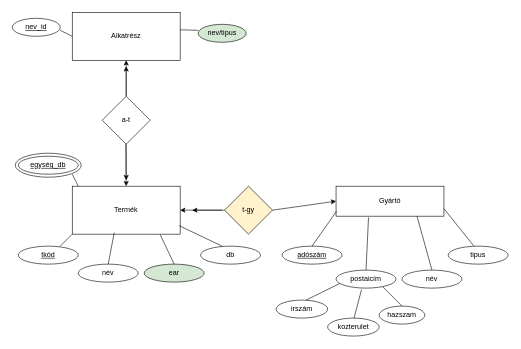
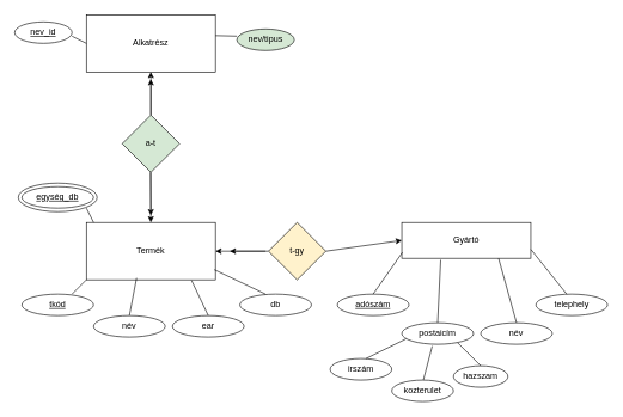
  <mxCell id="0" />
  <mxCell id="1" parent="0" />
  <mxCell id="2" value="Termék" style="rounded=0;whiteSpace=wrap;html=1;" vertex="1" parent="1"><mxGeometry x="120" y="310" width="180" height="80" as="geometry" /></mxCell>
  <mxCell id="3" value="Gyártó" style="rounded=0;whiteSpace=wrap;html=1;" vertex="1" parent="1"><mxGeometry x="560" y="310" width="180" height="50" as="geometry" /></mxCell>
  <mxCell id="4" value="t-gy" style="rhombus;whiteSpace=wrap;html=1;fillColor=#fff2cc;" vertex="1" parent="1"><mxGeometry x="374" y="310" width="80" height="80" as="geometry" /></mxCell>
  <mxCell id="5" value="" style="endArrow=classic;html=1;rounded=0;entryX=0;entryY=0.5;entryDx=0;entryDy=0;" edge="1" parent="1" target="3"><mxGeometry width="50" height="50" relative="1" as="geometry"><mxPoint x="454" y="350" as="sourcePoint" /><mxPoint x="504" y="300" as="targetPoint" /></mxGeometry></mxCell>
  <mxCell id="6" value="" style="endArrow=classic;html=1;rounded=0;entryX=1;entryY=0.5;entryDx=0;entryDy=0;" edge="1" parent="1" target="2"><mxGeometry width="50" height="50" relative="1" as="geometry"><mxPoint x="374" y="350" as="sourcePoint" /><mxPoint x="424" y="300" as="targetPoint" /></mxGeometry></mxCell>
  <mxCell id="7" value="" style="endArrow=classic;html=1;rounded=0;" edge="1" parent="1"><mxGeometry width="50" height="50" relative="1" as="geometry"><mxPoint x="370" y="350" as="sourcePoint" /><mxPoint x="320" y="350" as="targetPoint" /></mxGeometry></mxCell>
  <mxCell id="8" value="&lt;u&gt;tkód&lt;/u&gt;" style="ellipse;whiteSpace=wrap;html=1;" vertex="1" parent="1"><mxGeometry x="30" y="410" width="100" height="30" as="geometry" /></mxCell>
  <mxCell id="9" value="név" style="ellipse;whiteSpace=wrap;html=1;" vertex="1" parent="1"><mxGeometry x="130" y="440" width="100" height="30" as="geometry" /></mxCell>
- <mxCell id="10" value="ear" style="ellipse;whiteSpace=wrap;html=1;fillColor=#d5e8d4;" vertex="1" parent="1"><mxGeometry x="240" y="440" width="100" height="30" as="geometry" /></mxCell>
+ <mxCell id="10" value="ear" style="ellipse;whiteSpace=wrap;html=1;" vertex="1" parent="1"><mxGeometry x="240" y="440" width="100" height="30" as="geometry" /></mxCell>
  <mxCell id="11" value="&lt;u&gt;adószám&lt;/u&gt;" style="ellipse;whiteSpace=wrap;html=1;" vertex="1" parent="1"><mxGeometry x="470" y="410" width="100" height="30" as="geometry" /></mxCell>
  <mxCell id="12" value="postaicím" style="ellipse;whiteSpace=wrap;html=1;" vertex="1" parent="1"><mxGeometry x="560" y="450" width="100" height="30" as="geometry" /></mxCell>
- <mxCell id="13" value="tipus" style="ellipse;whiteSpace=wrap;html=1;" vertex="1" parent="1"><mxGeometry x="747" y="410" width="100" height="30" as="geometry" /></mxCell>
+ <mxCell id="13" value="telephely" style="ellipse;whiteSpace=wrap;html=1;" vertex="1" parent="1"><mxGeometry x="747" y="410" width="100" height="30" as="geometry" /></mxCell>
  <mxCell id="14" value="db" style="ellipse;whiteSpace=wrap;html=1;" vertex="1" parent="1"><mxGeometry x="334" y="410" width="100" height="30" as="geometry" /></mxCell>
  <mxCell id="15" value="név" style="ellipse;whiteSpace=wrap;html=1;" vertex="1" parent="1"><mxGeometry x="670" y="450" width="100" height="30" as="geometry" /></mxCell>
  <mxCell id="16" value="irszám" style="ellipse;whiteSpace=wrap;html=1;" vertex="1" parent="1"><mxGeometry x="460" y="500" width="86" height="30" as="geometry" /></mxCell>
  <mxCell id="17" value="kozterulet" style="ellipse;whiteSpace=wrap;html=1;" vertex="1" parent="1"><mxGeometry x="546" y="530" width="86" height="30" as="geometry" /></mxCell>
  <mxCell id="18" value="hazszam" style="ellipse;whiteSpace=wrap;html=1;" vertex="1" parent="1"><mxGeometry x="632" y="510" width="76" height="30" as="geometry" /></mxCell>
  <mxCell id="19" value="Alkatrész" style="rounded=0;whiteSpace=wrap;html=1;" vertex="1" parent="1"><mxGeometry x="120" y="20" width="180" height="80" as="geometry" /></mxCell>
- <mxCell id="20" value="a-t" style="rhombus;whiteSpace=wrap;html=1;" vertex="1" parent="1"><mxGeometry x="170" y="160" width="80" height="80" as="geometry" /></mxCell>
+ <mxCell id="20" value="a-t" style="rhombus;whiteSpace=wrap;html=1;fillColor=#d5e8d4;" vertex="1" parent="1"><mxGeometry x="170" y="160" width="80" height="80" as="geometry" /></mxCell>
  <mxCell id="21" value="" style="endArrow=classic;html=1;rounded=0;entryX=0.5;entryY=1;entryDx=0;entryDy=0;" edge="1" parent="1" target="19"><mxGeometry width="50" height="50" relative="1" as="geometry"><mxPoint x="210" y="160" as="sourcePoint" /><mxPoint x="260" y="110" as="targetPoint" /></mxGeometry></mxCell>
  <mxCell id="22" value="" style="endArrow=classic;html=1;rounded=0;" edge="1" parent="1"><mxGeometry width="50" height="50" relative="1" as="geometry"><mxPoint x="209.71" y="240" as="sourcePoint" /><mxPoint x="210" y="310" as="targetPoint" /></mxGeometry></mxCell>
  <mxCell id="23" value="" style="endArrow=classic;html=1;rounded=0;" edge="1" parent="1"><mxGeometry width="50" height="50" relative="1" as="geometry"><mxPoint x="209.71" y="240" as="sourcePoint" /><mxPoint x="210" y="300" as="targetPoint" /></mxGeometry></mxCell>
  <mxCell id="24" value="nev/tipus" style="ellipse;whiteSpace=wrap;html=1;fillColor=#d5e8d4;" vertex="1" parent="1"><mxGeometry x="330" y="40" width="80" height="30" as="geometry" /></mxCell>
  <mxCell id="25" value="" style="endArrow=classic;html=1;rounded=0;" edge="1" parent="1"><mxGeometry width="50" height="50" relative="1" as="geometry"><mxPoint x="210" y="160" as="sourcePoint" /><mxPoint x="210" y="110" as="targetPoint" /></mxGeometry></mxCell>
  <mxCell id="26" value="&lt;u&gt;nev_id&lt;/u&gt;" style="ellipse;whiteSpace=wrap;html=1;" vertex="1" parent="1"><mxGeometry y="30" width="80" height="30" as="geometry" x="20" /></mxCell>
  <mxCell id="27" value="&lt;u&gt;egység_db&lt;/u&gt;" style="ellipse;whiteSpace=wrap;html=1;fillColor=none;" vertex="1" parent="1"><mxGeometry x="30" y="260" width="100" height="30" as="geometry" /></mxCell>
  <mxCell id="28" value="" style="ellipse;whiteSpace=wrap;html=1;fillColor=none;" vertex="1" parent="1"><mxGeometry x="25" y="255" width="110" height="40" as="geometry" /></mxCell>
  <mxCell id="29" value="" style="endArrow=none;html=1;rounded=0;entryX=0;entryY=1;entryDx=0;entryDy=0;" edge="1" parent="1" target="2"><mxGeometry width="50" height="50" relative="1" as="geometry"><mxPoint x="100" y="410" as="sourcePoint" /><mxPoint x="150" y="360" as="targetPoint" /></mxGeometry></mxCell>
  <mxCell id="30" value="" style="endArrow=none;html=1;rounded=0;entryX=0.389;entryY=0.969;entryDx=0;entryDy=0;entryPerimeter=0;" edge="1" parent="1" target="2"><mxGeometry width="50" height="50" relative="1" as="geometry"><mxPoint x="180" y="440" as="sourcePoint" /><mxPoint x="230" y="390" as="targetPoint" /></mxGeometry></mxCell>
  <mxCell id="31" value="" style="endArrow=none;html=1;rounded=0;entryX=0.815;entryY=1.01;entryDx=0;entryDy=0;entryPerimeter=0;" edge="1" parent="1" target="2"><mxGeometry width="50" height="50" relative="1" as="geometry"><mxPoint x="290" y="440" as="sourcePoint" /><mxPoint x="340" y="390" as="targetPoint" /></mxGeometry></mxCell>
  <mxCell id="32" value="" style="endArrow=none;html=1;rounded=0;entryX=0.991;entryY=0.823;entryDx=0;entryDy=0;entryPerimeter=0;" edge="1" parent="1" target="2"><mxGeometry width="50" height="50" relative="1" as="geometry"><mxPoint x="370" y="410" as="sourcePoint" /><mxPoint x="420" y="360" as="targetPoint" /></mxGeometry></mxCell>
  <mxCell id="33" value="" style="endArrow=none;html=1;rounded=0;entryX=0.005;entryY=0.833;entryDx=0;entryDy=0;entryPerimeter=0;" edge="1" parent="1" target="3"><mxGeometry width="50" height="50" relative="1" as="geometry"><mxPoint x="520" y="410" as="sourcePoint" /><mxPoint x="570" y="360" as="targetPoint" /></mxGeometry></mxCell>
  <mxCell id="34" value="" style="endArrow=none;html=1;rounded=0;entryX=0.301;entryY=1.042;entryDx=0;entryDy=0;entryPerimeter=0;" edge="1" parent="1" target="3"><mxGeometry width="50" height="50" relative="1" as="geometry"><mxPoint x="610" y="450" as="sourcePoint" /><mxPoint x="660" y="400" as="targetPoint" /></mxGeometry></mxCell>
  <mxCell id="35" value="" style="endArrow=none;html=1;rounded=0;entryX=0.75;entryY=1;entryDx=0;entryDy=0;" edge="1" parent="1" target="3"><mxGeometry width="50" height="50" relative="1" as="geometry"><mxPoint x="720" y="450" as="sourcePoint" /><mxPoint x="770" y="400" as="targetPoint" /></mxGeometry></mxCell>
  <mxCell id="36" value="" style="endArrow=none;html=1;rounded=0;entryX=1;entryY=0.75;entryDx=0;entryDy=0;" edge="1" parent="1" target="3"><mxGeometry width="50" height="50" relative="1" as="geometry"><mxPoint x="790" y="410" as="sourcePoint" /><mxPoint x="840" y="360" as="targetPoint" /></mxGeometry></mxCell>
  <mxCell id="37" value="" style="endArrow=none;html=1;rounded=0;entryX=0.058;entryY=0.75;entryDx=0;entryDy=0;entryPerimeter=0;" edge="1" parent="1" target="12"><mxGeometry width="50" height="50" relative="1" as="geometry"><mxPoint x="510" y="500" as="sourcePoint" /><mxPoint x="560" y="450" as="targetPoint" /></mxGeometry></mxCell>
  <mxCell id="38" value="" style="endArrow=none;html=1;rounded=0;entryX=0.425;entryY=1.083;entryDx=0;entryDy=0;entryPerimeter=0;" edge="1" parent="1" target="12"><mxGeometry width="50" height="50" relative="1" as="geometry"><mxPoint x="590" y="530" as="sourcePoint" /><mxPoint x="640" y="480" as="targetPoint" /></mxGeometry></mxCell>
  <mxCell id="39" value="" style="endArrow=none;html=1;rounded=0;entryX=0.775;entryY=0.917;entryDx=0;entryDy=0;entryPerimeter=0;" edge="1" parent="1" target="12"><mxGeometry width="50" height="50" relative="1" as="geometry"><mxPoint x="670" y="510" as="sourcePoint" /><mxPoint x="720" y="460" as="targetPoint" /></mxGeometry></mxCell>
  <mxCell id="40" value="" style="endArrow=none;html=1;rounded=0;entryX=0.056;entryY=0;entryDx=0;entryDy=0;entryPerimeter=0;" edge="1" parent="1" target="2"><mxGeometry width="50" height="50" relative="1" as="geometry"><mxPoint x="120" y="290" as="sourcePoint" /><mxPoint x="170" y="240" as="targetPoint" /></mxGeometry></mxCell>
  <mxCell id="41" value="" style="endArrow=none;html=1;rounded=0;entryX=0;entryY=0.5;entryDx=0;entryDy=0;" edge="1" parent="1" target="19"><mxGeometry width="50" height="50" relative="1" as="geometry"><mxPoint x="100" y="50" as="sourcePoint" /><mxPoint x="150" y="0" as="targetPoint" /></mxGeometry></mxCell>
  <mxCell id="42" value="" style="endArrow=none;html=1;rounded=0;exitX=1;exitY=0.365;exitDx=0;exitDy=0;exitPerimeter=0;" edge="1" parent="1" source="19"><mxGeometry width="50" height="50" relative="1" as="geometry"><mxPoint x="280" y="100" as="sourcePoint" /><mxPoint x="330" y="50" as="targetPoint" /></mxGeometry></mxCell>
